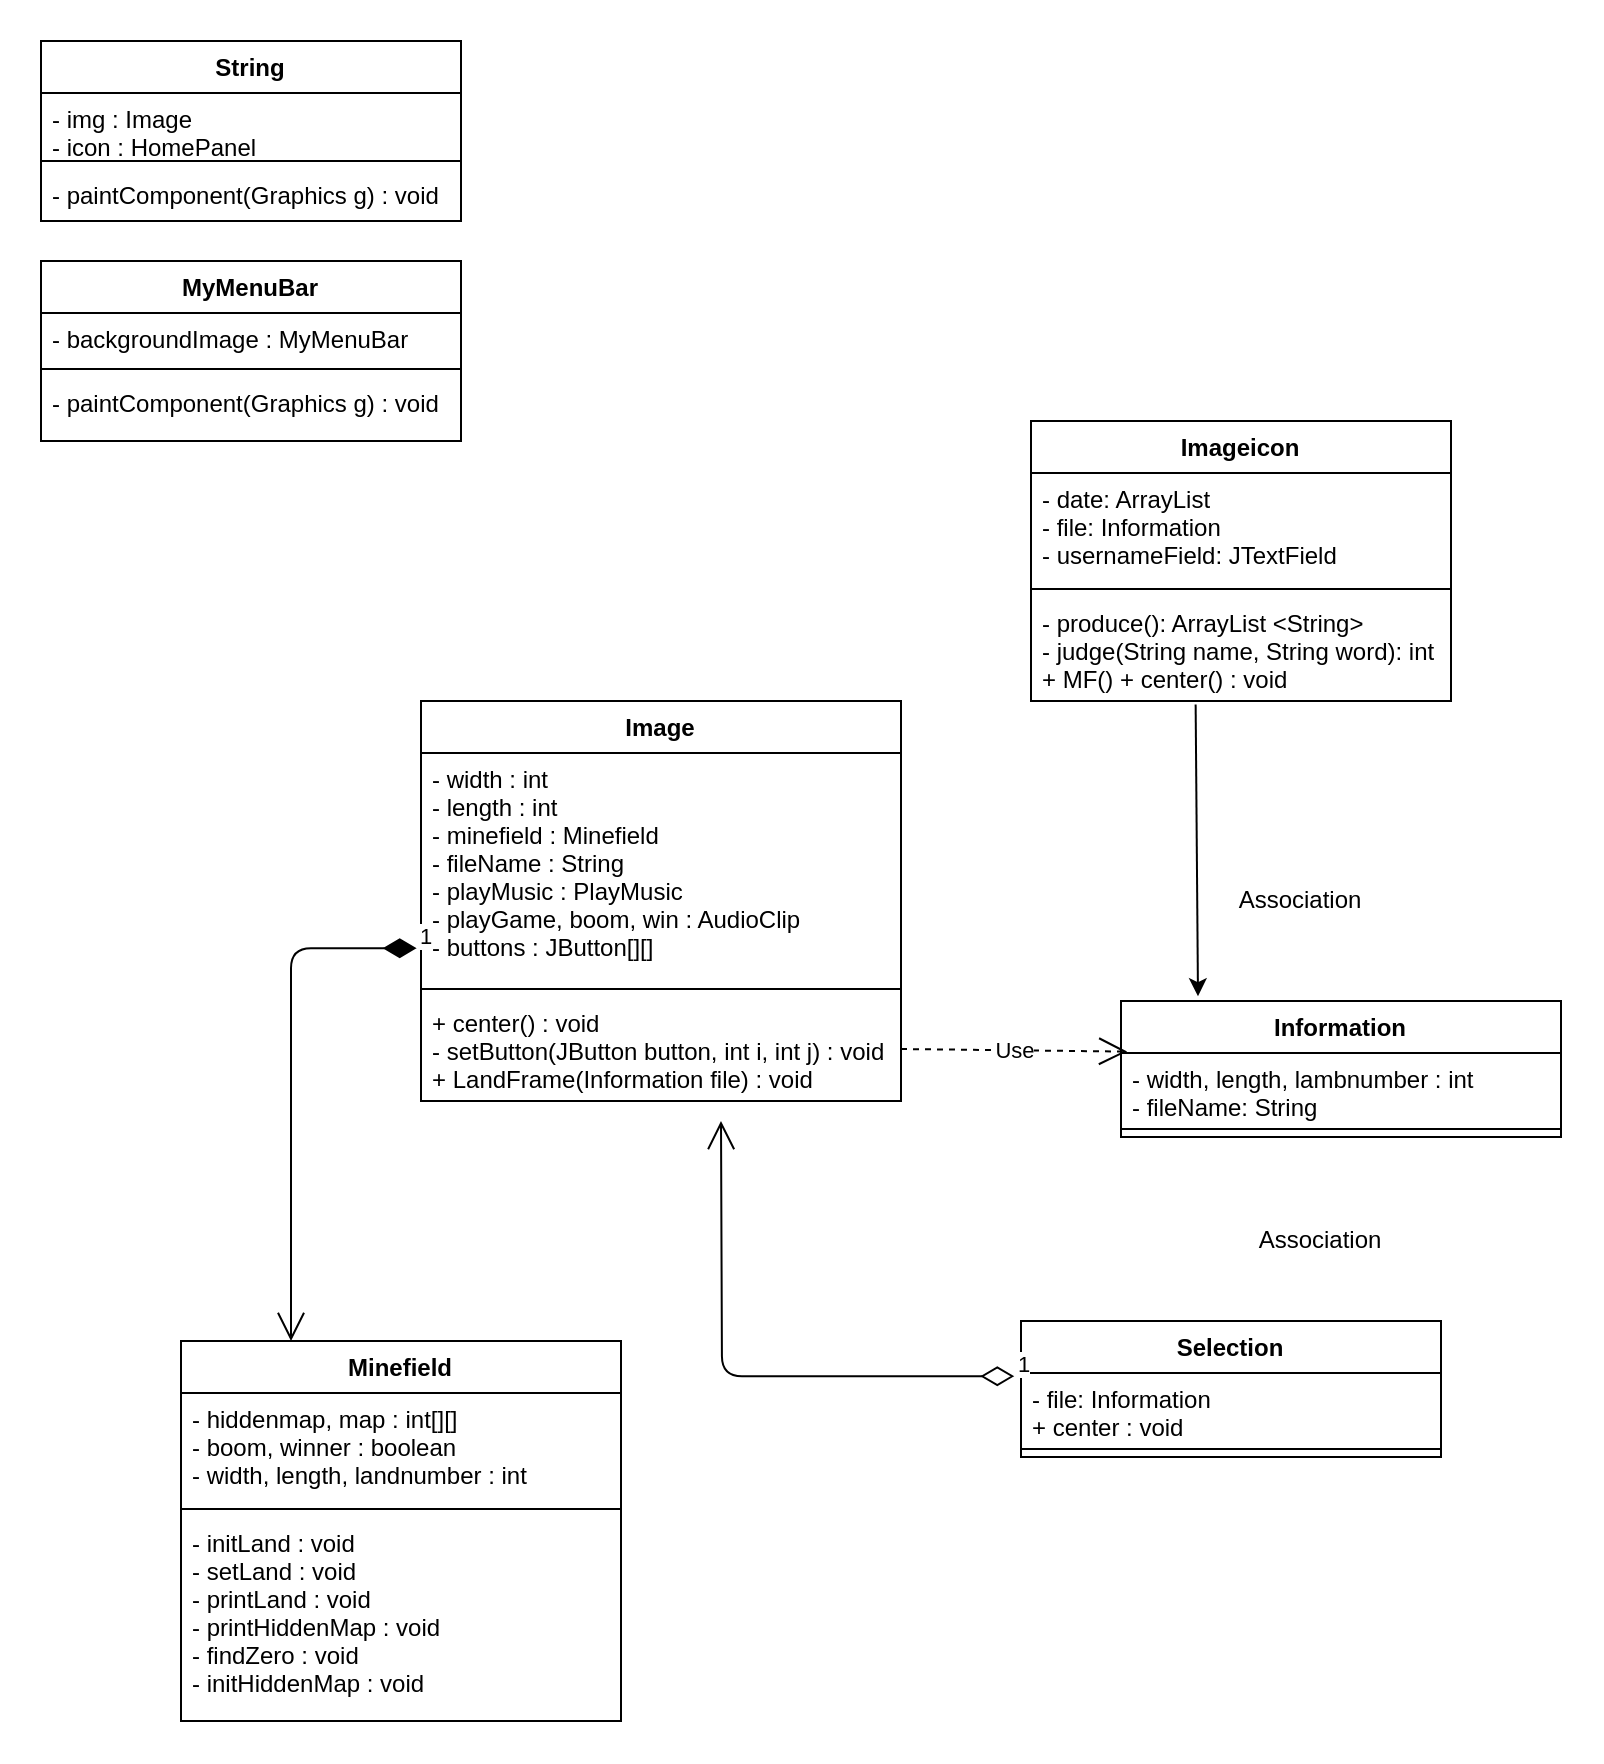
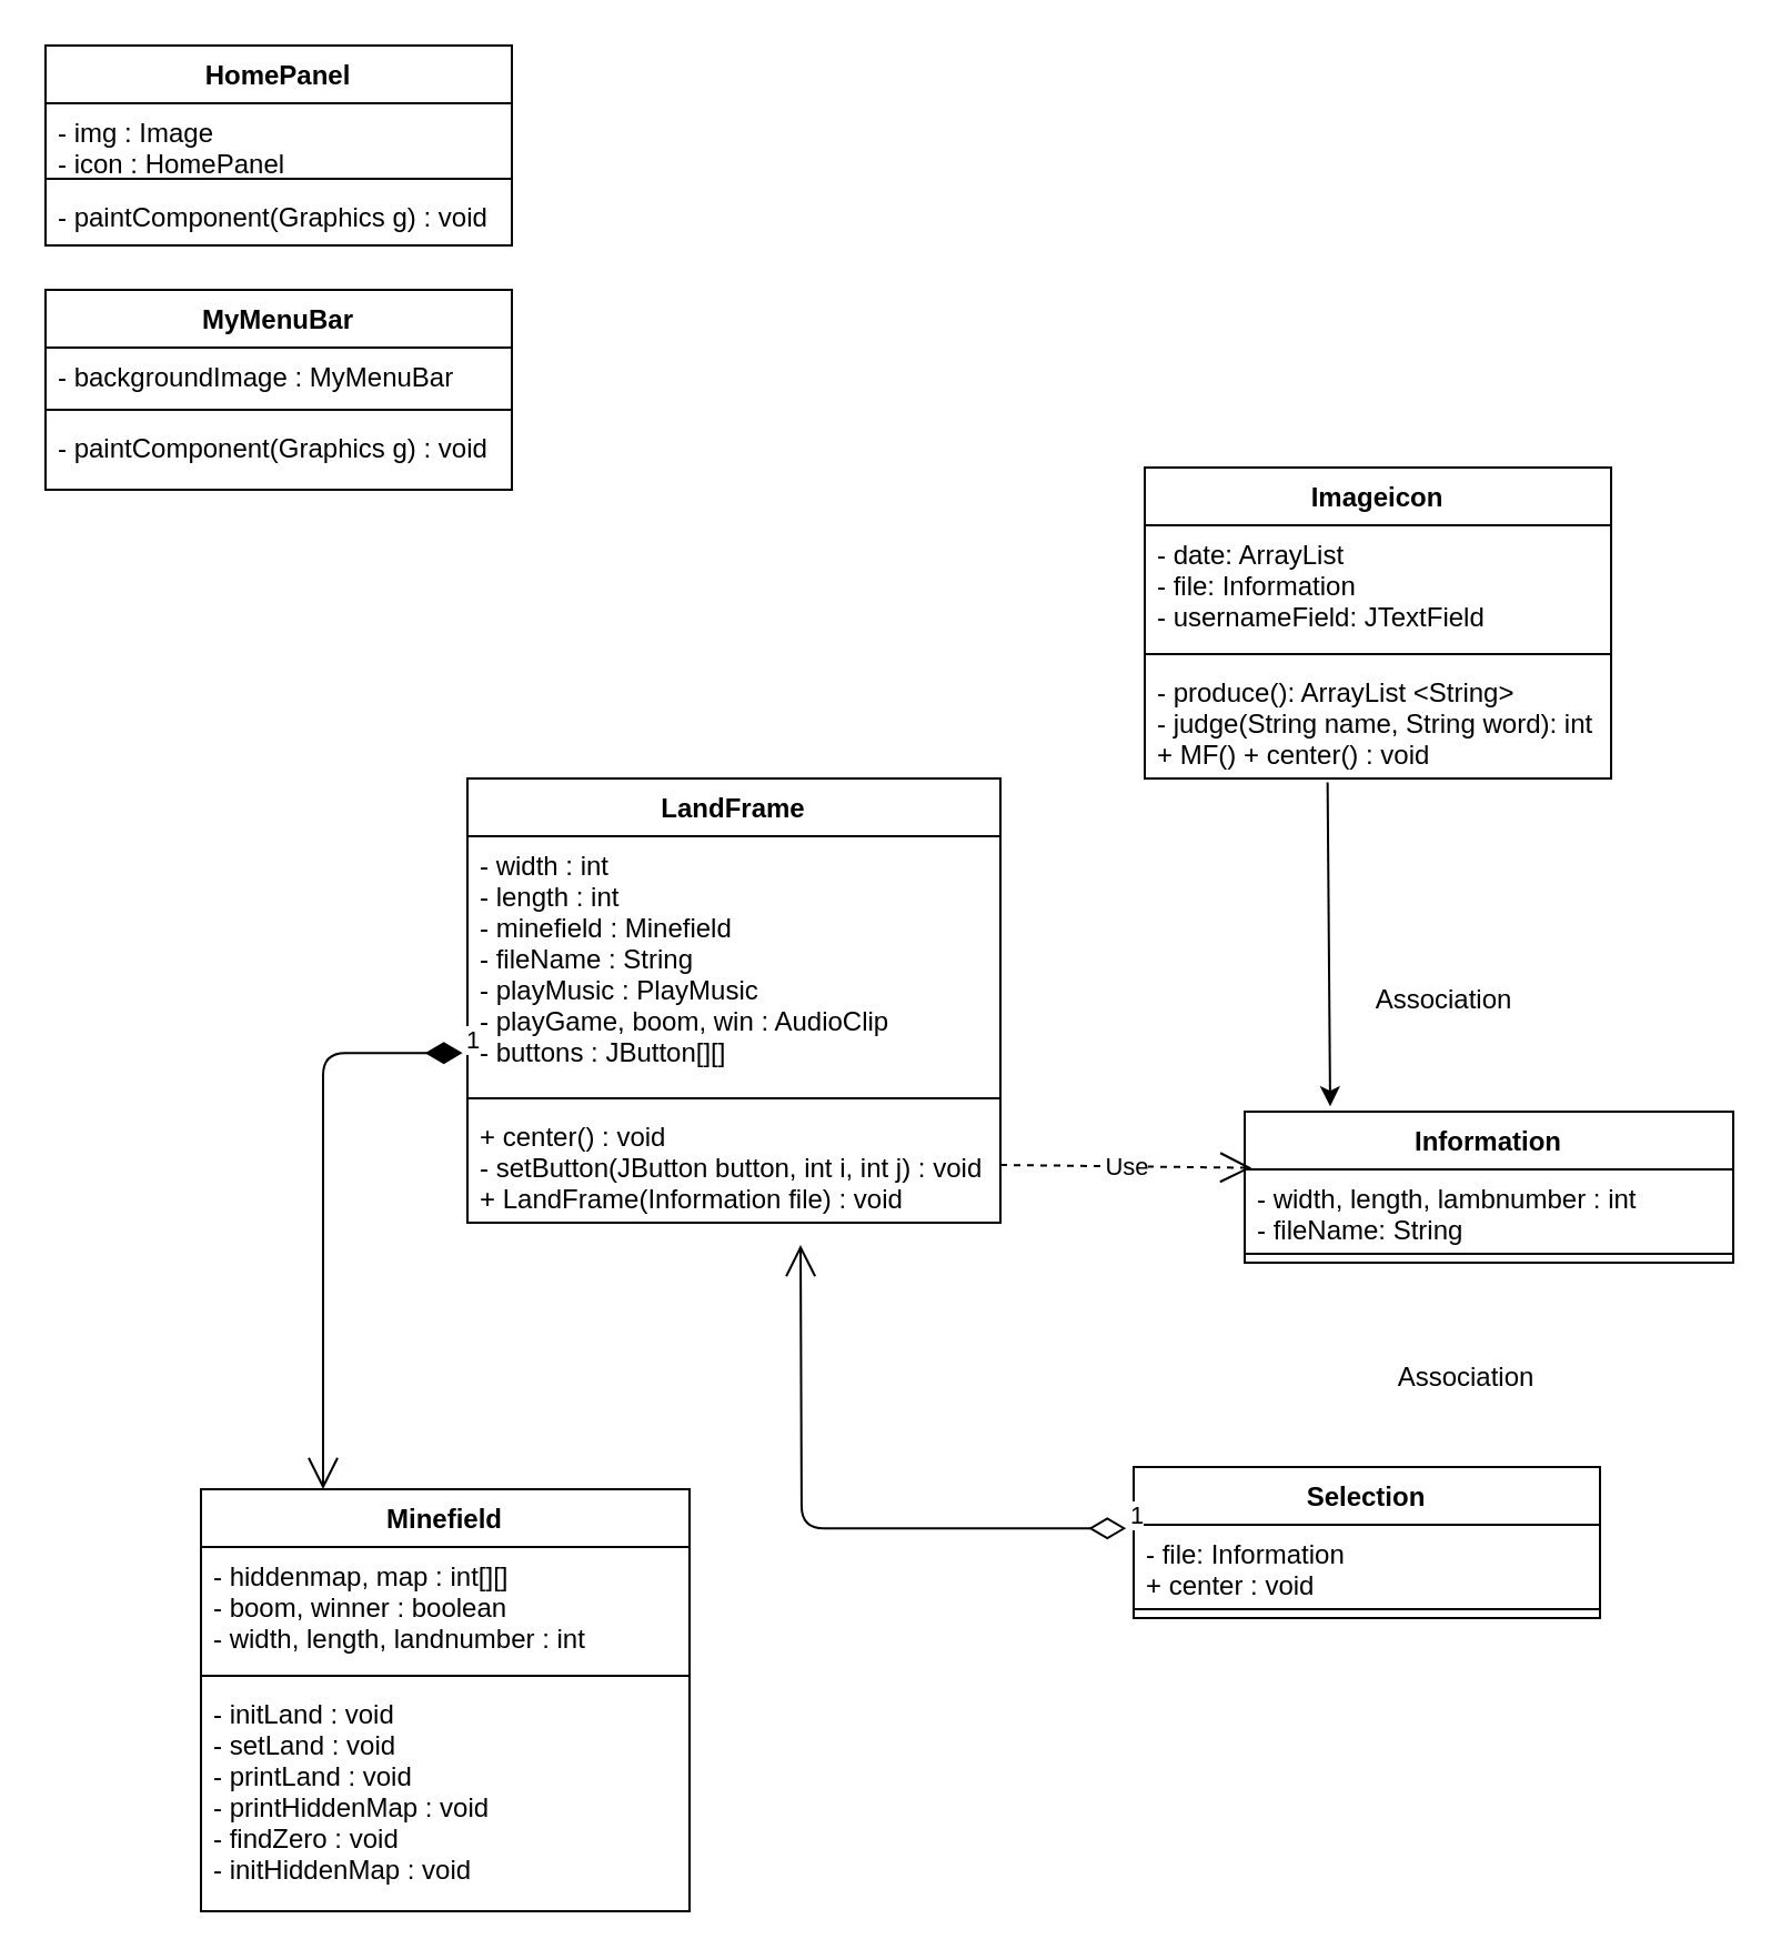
  <mxCell id="0" />
  <mxCell id="1" parent="0" />
  <mxCell id="2" value="Imageicon" style="swimlane;fontStyle=1;align=center;verticalAlign=top;childLayout=stackLayout;horizontal=1;startSize=26;horizontalStack=0;resizeParent=1;resizeParentMax=0;resizeLast=0;collapsible=1;marginBottom=0;" parent="1" vertex="1"><mxGeometry x="515" y="210" width="210" height="140" as="geometry" /></mxCell>
  <mxCell id="3" value="- date: ArrayList&#10;- file: Information&#10;- usernameField: JTextField" style="text;strokeColor=none;fillColor=none;align=left;verticalAlign=top;spacingLeft=4;spacingRight=4;overflow=hidden;rotatable=0;points=[[0,0.5],[1,0.5]];portConstraint=eastwest;" parent="2" vertex="1"><mxGeometry y="26" width="210" height="54" as="geometry" /></mxCell>
  <mxCell id="4" value="" style="line;strokeWidth=1;fillColor=none;align=left;verticalAlign=middle;spacingTop=-1;spacingLeft=3;spacingRight=3;rotatable=0;labelPosition=right;points=[];portConstraint=eastwest;" parent="2" vertex="1"><mxGeometry y="80" width="210" height="8" as="geometry" /></mxCell>
  <mxCell id="5" value="- produce(): ArrayList &lt;String&gt;&#10;- judge(String name, String word): int&#10;+ MF() + center() : void" style="text;strokeColor=none;fillColor=none;align=left;verticalAlign=top;spacingLeft=4;spacingRight=4;overflow=hidden;rotatable=0;points=[[0,0.5],[1,0.5]];portConstraint=eastwest;" parent="2" vertex="1"><mxGeometry y="88" width="210" height="52" as="geometry" /></mxCell>
  <mxCell id="6" value="Information" style="swimlane;fontStyle=1;align=center;verticalAlign=top;childLayout=stackLayout;horizontal=1;startSize=26;horizontalStack=0;resizeParent=1;resizeParentMax=0;resizeLast=0;collapsible=1;marginBottom=0;" parent="1" vertex="1"><mxGeometry x="560" y="500" width="220" height="68" as="geometry" /></mxCell>
  <mxCell id="7" value="- width, length, lambnumber : int&#10;- fileName: String" style="text;strokeColor=none;fillColor=none;align=left;verticalAlign=top;spacingLeft=4;spacingRight=4;overflow=hidden;rotatable=0;points=[[0,0.5],[1,0.5]];portConstraint=eastwest;" parent="6" vertex="1"><mxGeometry y="26" width="220" height="34" as="geometry" /></mxCell>
  <mxCell id="8" value="" style="line;strokeWidth=1;fillColor=none;align=left;verticalAlign=middle;spacingTop=-1;spacingLeft=3;spacingRight=3;rotatable=0;labelPosition=right;points=[];portConstraint=eastwest;" parent="6" vertex="1"><mxGeometry y="60" width="220" height="8" as="geometry" /></mxCell>
  <mxCell id="9" value="Selection" style="swimlane;fontStyle=1;align=center;verticalAlign=top;childLayout=stackLayout;horizontal=1;startSize=26;horizontalStack=0;resizeParent=1;resizeParentMax=0;resizeLast=0;collapsible=1;marginBottom=0;" parent="1" vertex="1"><mxGeometry x="510" y="660" width="210" height="68" as="geometry" /></mxCell>
  <mxCell id="10" value="- file: Information&#10;+ center : void" style="text;strokeColor=none;fillColor=none;align=left;verticalAlign=top;spacingLeft=4;spacingRight=4;overflow=hidden;rotatable=0;points=[[0,0.5],[1,0.5]];portConstraint=eastwest;" parent="9" vertex="1"><mxGeometry y="26" width="210" height="34" as="geometry" /></mxCell>
  <mxCell id="11" value="" style="line;strokeWidth=1;fillColor=none;align=left;verticalAlign=middle;spacingTop=-1;spacingLeft=3;spacingRight=3;rotatable=0;labelPosition=right;points=[];portConstraint=eastwest;" parent="9" vertex="1"><mxGeometry y="60" width="210" height="8" as="geometry" /></mxCell>
  <mxCell id="12" value="MyMenuBar" style="swimlane;fontStyle=1;align=center;verticalAlign=top;childLayout=stackLayout;horizontal=1;startSize=26;horizontalStack=0;resizeParent=1;resizeParentMax=0;resizeLast=0;collapsible=1;marginBottom=0;" parent="1" vertex="1"><mxGeometry x="20" y="130" width="210" height="90" as="geometry" /></mxCell>
  <mxCell id="13" value="- backgroundImage : MyMenuBar" style="text;strokeColor=none;fillColor=none;align=left;verticalAlign=top;spacingLeft=4;spacingRight=4;overflow=hidden;rotatable=0;points=[[0,0.5],[1,0.5]];portConstraint=eastwest;" parent="12" vertex="1"><mxGeometry y="26" width="210" height="24" as="geometry" /></mxCell>
  <mxCell id="14" value="" style="line;strokeWidth=1;fillColor=none;align=left;verticalAlign=middle;spacingTop=-1;spacingLeft=3;spacingRight=3;rotatable=0;labelPosition=right;points=[];portConstraint=eastwest;" parent="12" vertex="1"><mxGeometry y="50" width="210" height="8" as="geometry" /></mxCell>
  <mxCell id="15" value="- paintComponent(Graphics g) : void" style="text;strokeColor=none;fillColor=none;align=left;verticalAlign=top;spacingLeft=4;spacingRight=4;overflow=hidden;rotatable=0;points=[[0,0.5],[1,0.5]];portConstraint=eastwest;" parent="12" vertex="1"><mxGeometry y="58" width="210" height="32" as="geometry" /></mxCell>
- <mxCell id="16" value="Image" style="swimlane;fontStyle=1;align=center;verticalAlign=top;childLayout=stackLayout;horizontal=1;startSize=26;horizontalStack=0;resizeParent=1;resizeParentMax=0;resizeLast=0;collapsible=1;marginBottom=0;" parent="1" vertex="1"><mxGeometry x="210" y="350" width="240" height="200" as="geometry" /></mxCell>
+ <mxCell id="16" value="LandFrame" style="swimlane;fontStyle=1;align=center;verticalAlign=top;childLayout=stackLayout;horizontal=1;startSize=26;horizontalStack=0;resizeParent=1;resizeParentMax=0;resizeLast=0;collapsible=1;marginBottom=0;" parent="1" vertex="1"><mxGeometry x="210" y="350" width="240" height="200" as="geometry" /></mxCell>
  <mxCell id="17" value="- width : int&#10;- length : int&#10;- minefield : Minefield&#10;- fileName : String&#10;- playMusic : PlayMusic&#10;- playGame, boom, win : AudioClip&#10;- buttons : JButton[][]&#10;" style="text;strokeColor=none;fillColor=none;align=left;verticalAlign=top;spacingLeft=4;spacingRight=4;overflow=hidden;rotatable=0;points=[[0,0.5],[1,0.5]];portConstraint=eastwest;" parent="16" vertex="1"><mxGeometry y="26" width="240" height="114" as="geometry" /></mxCell>
  <mxCell id="18" value="" style="line;strokeWidth=1;fillColor=none;align=left;verticalAlign=middle;spacingTop=-1;spacingLeft=3;spacingRight=3;rotatable=0;labelPosition=right;points=[];portConstraint=eastwest;" parent="16" vertex="1"><mxGeometry y="140" width="240" height="8" as="geometry" /></mxCell>
  <mxCell id="19" value="+ center() : void&#10;- setButton(JButton button, int i, int j) : void&#10;+ LandFrame(Information file) : void" style="text;strokeColor=none;fillColor=none;align=left;verticalAlign=top;spacingLeft=4;spacingRight=4;overflow=hidden;rotatable=0;points=[[0,0.5],[1,0.5]];portConstraint=eastwest;" parent="16" vertex="1"><mxGeometry y="148" width="240" height="52" as="geometry" /></mxCell>
- <mxCell id="20" value="String&#10;" style="swimlane;fontStyle=1;align=center;verticalAlign=top;childLayout=stackLayout;horizontal=1;startSize=26;horizontalStack=0;resizeParent=1;resizeParentMax=0;resizeLast=0;collapsible=1;marginBottom=0;" vertex="1" parent="1"><mxGeometry x="20" y="20" width="210" height="90" as="geometry" /></mxCell>
+ <mxCell id="20" value="HomePanel&#10;" style="swimlane;fontStyle=1;align=center;verticalAlign=top;childLayout=stackLayout;horizontal=1;startSize=26;horizontalStack=0;resizeParent=1;resizeParentMax=0;resizeLast=0;collapsible=1;marginBottom=0;" vertex="1" parent="1"><mxGeometry x="20" y="20" width="210" height="90" as="geometry" /></mxCell>
  <mxCell id="21" value="- img : Image&#10;- icon : HomePanel" style="text;strokeColor=none;fillColor=none;align=left;verticalAlign=top;spacingLeft=4;spacingRight=4;overflow=hidden;rotatable=0;points=[[0,0.5],[1,0.5]];portConstraint=eastwest;" vertex="1" parent="20"><mxGeometry y="26" width="210" height="30" as="geometry" /></mxCell>
  <mxCell id="22" value="" style="line;strokeWidth=1;fillColor=none;align=left;verticalAlign=middle;spacingTop=-1;spacingLeft=3;spacingRight=3;rotatable=0;labelPosition=right;points=[];portConstraint=eastwest;" vertex="1" parent="20"><mxGeometry y="56" width="210" height="8" as="geometry" /></mxCell>
  <mxCell id="23" value="- paintComponent(Graphics g) : void" style="text;strokeColor=none;fillColor=none;align=left;verticalAlign=top;spacingLeft=4;spacingRight=4;overflow=hidden;rotatable=0;points=[[0,0.5],[1,0.5]];portConstraint=eastwest;" vertex="1" parent="20"><mxGeometry y="64" width="210" height="26" as="geometry" /></mxCell>
  <mxCell id="24" value="Minefield" style="swimlane;fontStyle=1;align=center;verticalAlign=top;childLayout=stackLayout;horizontal=1;startSize=26;horizontalStack=0;resizeParent=1;resizeParentMax=0;resizeLast=0;collapsible=1;marginBottom=0;" vertex="1" parent="1"><mxGeometry x="90" y="670" width="220" height="190" as="geometry" /></mxCell>
  <mxCell id="25" value="- hiddenmap, map : int[][]&#10;- boom, winner : boolean&#10;- width, length, landnumber : int" style="text;strokeColor=none;fillColor=none;align=left;verticalAlign=top;spacingLeft=4;spacingRight=4;overflow=hidden;rotatable=0;points=[[0,0.5],[1,0.5]];portConstraint=eastwest;" vertex="1" parent="24"><mxGeometry y="26" width="220" height="54" as="geometry" /></mxCell>
  <mxCell id="26" value="" style="line;strokeWidth=1;fillColor=none;align=left;verticalAlign=middle;spacingTop=-1;spacingLeft=3;spacingRight=3;rotatable=0;labelPosition=right;points=[];portConstraint=eastwest;" vertex="1" parent="24"><mxGeometry y="80" width="220" height="8" as="geometry" /></mxCell>
  <mxCell id="27" value="- initLand : void&#10;- setLand : void&#10;- printLand : void&#10;- printHiddenMap : void&#10;- findZero : void&#10;- initHiddenMap : void&#10;" style="text;strokeColor=none;fillColor=none;align=left;verticalAlign=top;spacingLeft=4;spacingRight=4;overflow=hidden;rotatable=0;points=[[0,0.5],[1,0.5]];portConstraint=eastwest;" vertex="1" parent="24"><mxGeometry y="88" width="220" height="102" as="geometry" /></mxCell>
  <mxCell id="28" value="Association" style="text;html=1;strokeColor=none;fillColor=none;align=center;verticalAlign=middle;whiteSpace=wrap;rounded=0;" vertex="1" parent="1"><mxGeometry x="600" y="440" width="100" height="20" as="geometry" /></mxCell>
  <mxCell id="29" value="" style="endArrow=classic;html=1;exitX=0.392;exitY=1.033;exitDx=0;exitDy=0;exitPerimeter=0;entryX=0.175;entryY=-0.035;entryDx=0;entryDy=0;entryPerimeter=0;" edge="1" parent="1" source="5" target="6"><mxGeometry width="50" height="50" relative="1" as="geometry"><mxPoint x="720" y="680" as="sourcePoint" /><mxPoint x="770" y="630" as="targetPoint" /></mxGeometry></mxCell>
  <mxCell id="30" value="1" style="endArrow=open;html=1;endSize=12;startArrow=diamondThin;startSize=14;startFill=0;edgeStyle=orthogonalEdgeStyle;align=left;verticalAlign=bottom;exitX=-0.016;exitY=0.048;exitDx=0;exitDy=0;exitPerimeter=0;" edge="1" parent="1" source="10"><mxGeometry x="-1" y="3" relative="1" as="geometry"><mxPoint x="160" y="630" as="sourcePoint" /><mxPoint x="360" y="560" as="targetPoint" /></mxGeometry></mxCell>
  <mxCell id="31" value="Use" style="endArrow=open;endSize=12;dashed=1;html=1;exitX=1;exitY=0.5;exitDx=0;exitDy=0;entryX=0.014;entryY=0.372;entryDx=0;entryDy=0;entryPerimeter=0;" edge="1" parent="1" source="19" target="6"><mxGeometry width="160" relative="1" as="geometry"><mxPoint x="160" y="630" as="sourcePoint" /><mxPoint x="320" y="630" as="targetPoint" /></mxGeometry></mxCell>
  <mxCell id="32" value="Association" style="text;html=1;strokeColor=none;fillColor=none;align=center;verticalAlign=middle;whiteSpace=wrap;rounded=0;" vertex="1" parent="1"><mxGeometry x="610" y="610" width="100" height="20" as="geometry" /></mxCell>
  <mxCell id="33" value="1" style="endArrow=open;html=1;endSize=12;startArrow=diamondThin;startSize=14;startFill=1;edgeStyle=orthogonalEdgeStyle;align=left;verticalAlign=bottom;exitX=-0.009;exitY=0.856;exitDx=0;exitDy=0;exitPerimeter=0;entryX=0.25;entryY=0;entryDx=0;entryDy=0;" edge="1" parent="1" source="17" target="24"><mxGeometry x="-1" y="3" relative="1" as="geometry"><mxPoint x="400" y="630" as="sourcePoint" /><mxPoint x="560" y="630" as="targetPoint" /></mxGeometry></mxCell>
